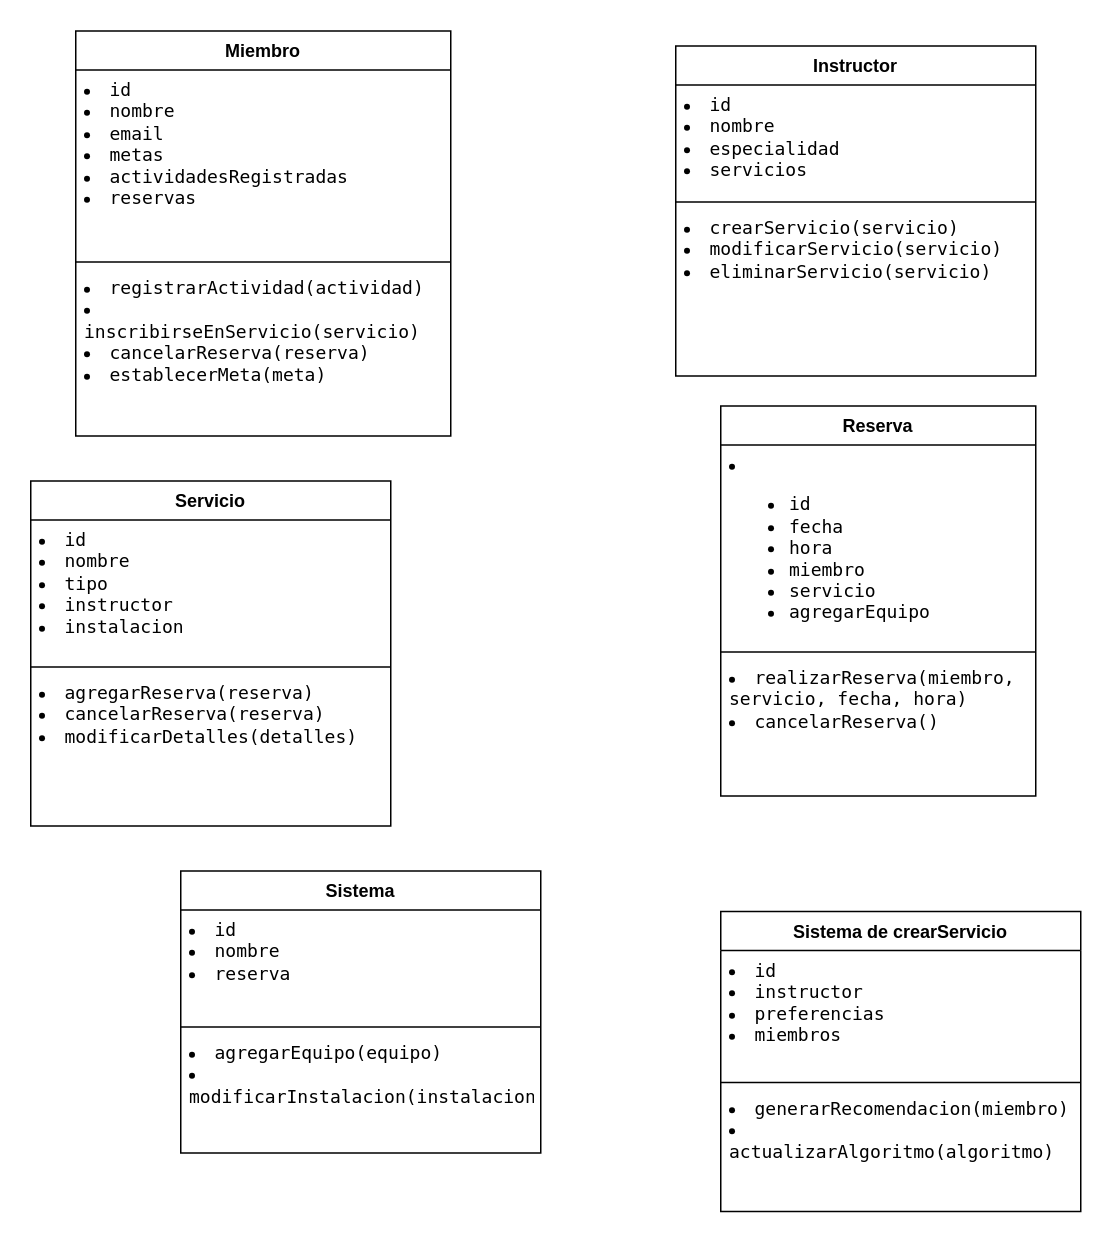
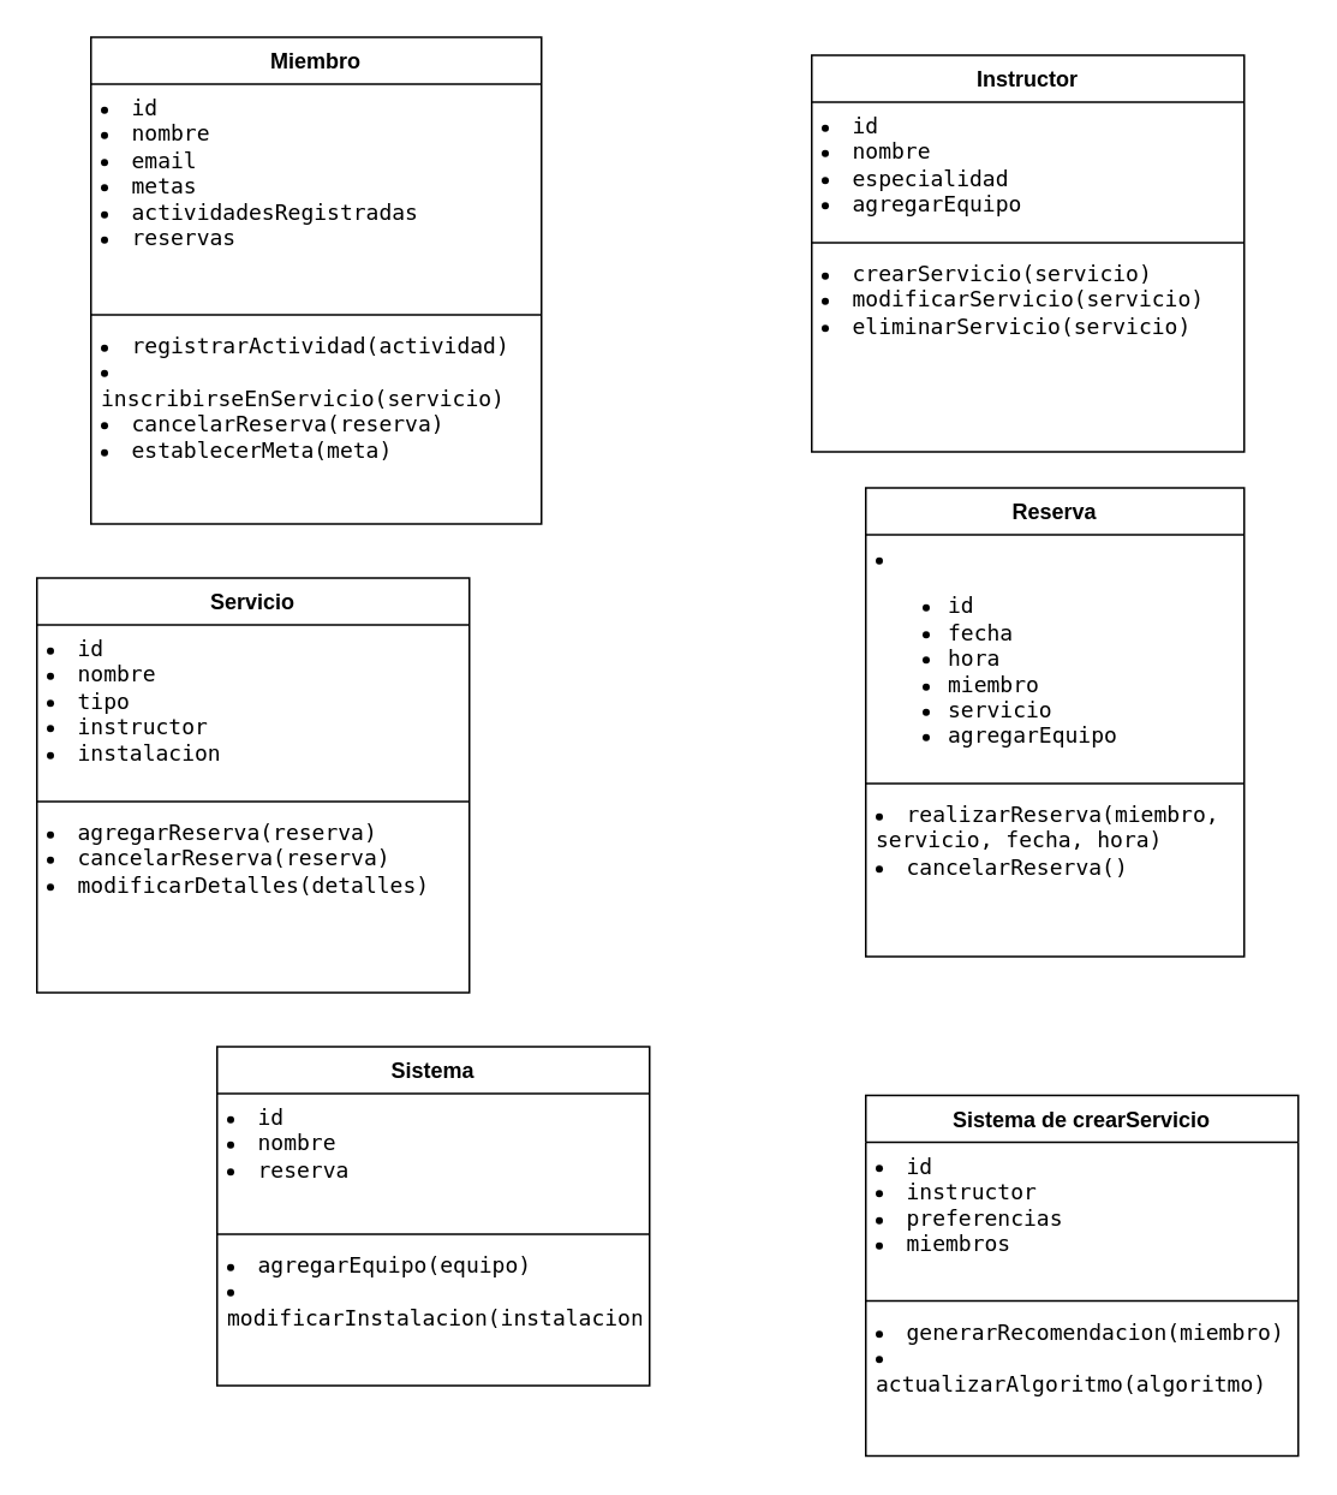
  <mxCell id="0" />
  <mxCell id="1" parent="0" />
  <mxCell id="2" value="Servicio" style="swimlane;fontStyle=1;align=center;verticalAlign=top;childLayout=stackLayout;horizontal=1;startSize=26;horizontalStack=0;resizeParent=1;resizeParentMax=0;resizeLast=0;collapsible=1;marginBottom=0;whiteSpace=wrap;html=1;" vertex="1" parent="1"><mxGeometry x="20" y="320" width="240" height="230" as="geometry" /></mxCell>
  <mxCell id="3" value="&lt;li&gt;&lt;code&gt;id&lt;/code&gt;&lt;/li&gt;&lt;li&gt;&lt;code&gt;nombre&lt;/code&gt;&lt;/li&gt;&lt;li&gt;&lt;code&gt;tipo&lt;/code&gt;&lt;/li&gt;&lt;li&gt;&lt;code&gt;instructor&lt;/code&gt;&lt;/li&gt;&lt;li&gt;&lt;code&gt;instalacion&lt;/code&gt;&lt;/li&gt;" style="text;strokeColor=none;fillColor=none;align=left;verticalAlign=top;spacingLeft=4;spacingRight=4;overflow=hidden;rotatable=0;points=[[0,0.5],[1,0.5]];portConstraint=eastwest;whiteSpace=wrap;html=1;" vertex="1" parent="2"><mxGeometry y="26" width="240" height="94" as="geometry" /></mxCell>
  <mxCell id="4" value="" style="line;strokeWidth=1;fillColor=none;align=left;verticalAlign=middle;spacingTop=-1;spacingLeft=3;spacingRight=3;rotatable=0;labelPosition=right;points=[];portConstraint=eastwest;strokeColor=inherit;" vertex="1" parent="2"><mxGeometry y="120" width="240" height="8" as="geometry" /></mxCell>
  <mxCell id="5" value="&lt;li&gt;&lt;code&gt;agregarReserva(reserva)&lt;/code&gt;&lt;/li&gt;&lt;li&gt;&lt;code&gt;cancelarReserva(reserva)&lt;/code&gt;&lt;/li&gt;&lt;li&gt;&lt;code&gt;modificarDetalles(detalles)&lt;/code&gt;&lt;/li&gt;" style="text;strokeColor=none;fillColor=none;align=left;verticalAlign=top;spacingLeft=4;spacingRight=4;overflow=hidden;rotatable=0;points=[[0,0.5],[1,0.5]];portConstraint=eastwest;whiteSpace=wrap;html=1;" vertex="1" parent="2"><mxGeometry y="128" width="240" height="102" as="geometry" /></mxCell>
  <mxCell id="6" value="Miembro" style="swimlane;fontStyle=1;align=center;verticalAlign=top;childLayout=stackLayout;horizontal=1;startSize=26;horizontalStack=0;resizeParent=1;resizeParentMax=0;resizeLast=0;collapsible=1;marginBottom=0;whiteSpace=wrap;html=1;" vertex="1" parent="1"><mxGeometry x="50" y="20" width="250" height="270" as="geometry" /></mxCell>
  <mxCell id="7" value="&lt;li&gt;&lt;code&gt;id&lt;/code&gt;&lt;/li&gt;&lt;li&gt;&lt;code&gt;nombre&lt;/code&gt;&lt;/li&gt;&lt;li&gt;&lt;code&gt;email&lt;/code&gt;&lt;/li&gt;&lt;li&gt;&lt;code&gt;metas&lt;/code&gt;&lt;/li&gt;&lt;li&gt;&lt;code&gt;actividadesRegistradas&lt;/code&gt;&lt;/li&gt;&lt;li&gt;&lt;code&gt;reservas&lt;/code&gt;&lt;/li&gt;" style="text;strokeColor=none;fillColor=none;align=left;verticalAlign=top;spacingLeft=4;spacingRight=4;overflow=hidden;rotatable=0;points=[[0,0.5],[1,0.5]];portConstraint=eastwest;whiteSpace=wrap;html=1;" vertex="1" parent="6"><mxGeometry y="26" width="250" height="124" as="geometry" /></mxCell>
  <mxCell id="8" value="" style="line;strokeWidth=1;fillColor=none;align=left;verticalAlign=middle;spacingTop=-1;spacingLeft=3;spacingRight=3;rotatable=0;labelPosition=right;points=[];portConstraint=eastwest;strokeColor=inherit;" vertex="1" parent="6"><mxGeometry y="150" width="250" height="8" as="geometry" /></mxCell>
  <mxCell id="9" value="&lt;li&gt;&lt;code&gt;registrarActividad(actividad)&lt;/code&gt;&lt;/li&gt;&lt;li&gt;&lt;code&gt;inscribirseEnServicio(servicio)&lt;/code&gt;&lt;/li&gt;&lt;li&gt;&lt;code&gt;cancelarReserva(reserva)&lt;/code&gt;&lt;/li&gt;&lt;li&gt;&lt;code&gt;establecerMeta(meta)&lt;/code&gt;&lt;/li&gt;" style="text;strokeColor=none;fillColor=none;align=left;verticalAlign=top;spacingLeft=4;spacingRight=4;overflow=hidden;rotatable=0;points=[[0,0.5],[1,0.5]];portConstraint=eastwest;whiteSpace=wrap;html=1;" vertex="1" parent="6"><mxGeometry y="158" width="250" height="112" as="geometry" /></mxCell>
  <mxCell id="10" value="Instructor" style="swimlane;fontStyle=1;align=center;verticalAlign=top;childLayout=stackLayout;horizontal=1;startSize=26;horizontalStack=0;resizeParent=1;resizeParentMax=0;resizeLast=0;collapsible=1;marginBottom=0;whiteSpace=wrap;html=1;" vertex="1" parent="1"><mxGeometry x="450" y="30" width="240" height="220" as="geometry" /></mxCell>
- <mxCell id="11" value="&lt;li&gt;&lt;code&gt;id&lt;/code&gt;&lt;/li&gt;&lt;li&gt;&lt;code&gt;nombre&lt;/code&gt;&lt;/li&gt;&lt;li&gt;&lt;code&gt;especialidad&lt;/code&gt;&lt;/li&gt;&lt;li&gt;&lt;code&gt;servicios&lt;/code&gt;&lt;/li&gt;" style="text;strokeColor=none;fillColor=none;align=left;verticalAlign=top;spacingLeft=4;spacingRight=4;overflow=hidden;rotatable=0;points=[[0,0.5],[1,0.5]];portConstraint=eastwest;whiteSpace=wrap;html=1;" vertex="1" parent="10"><mxGeometry y="26" width="240" height="74" as="geometry" /></mxCell>
+ <mxCell id="11" value="&lt;li&gt;&lt;code&gt;id&lt;/code&gt;&lt;/li&gt;&lt;li&gt;&lt;code&gt;nombre&lt;/code&gt;&lt;/li&gt;&lt;li&gt;&lt;code&gt;especialidad&lt;/code&gt;&lt;/li&gt;&lt;li&gt;&lt;code&gt;agregarEquipo&lt;/code&gt;&lt;/li&gt;" style="text;strokeColor=none;fillColor=none;align=left;verticalAlign=top;spacingLeft=4;spacingRight=4;overflow=hidden;rotatable=0;points=[[0,0.5],[1,0.5]];portConstraint=eastwest;whiteSpace=wrap;html=1;" vertex="1" parent="10"><mxGeometry y="26" width="240" height="74" as="geometry" /></mxCell>
  <mxCell id="12" value="" style="line;strokeWidth=1;fillColor=none;align=left;verticalAlign=middle;spacingTop=-1;spacingLeft=3;spacingRight=3;rotatable=0;labelPosition=right;points=[];portConstraint=eastwest;strokeColor=inherit;" vertex="1" parent="10"><mxGeometry y="100" width="240" height="8" as="geometry" /></mxCell>
  <mxCell id="13" value="&lt;li&gt;&lt;code&gt;crearServicio(servicio)&lt;/code&gt;&lt;/li&gt;&lt;li&gt;&lt;code&gt;modificarServicio(servicio)&lt;/code&gt;&lt;/li&gt;&lt;li&gt;&lt;code&gt;eliminarServicio(servicio)&lt;/code&gt;&lt;/li&gt;" style="text;strokeColor=none;fillColor=none;align=left;verticalAlign=top;spacingLeft=4;spacingRight=4;overflow=hidden;rotatable=0;points=[[0,0.5],[1,0.5]];portConstraint=eastwest;whiteSpace=wrap;html=1;" vertex="1" parent="10"><mxGeometry y="108" width="240" height="112" as="geometry" /></mxCell>
  <mxCell id="14" value="Reserva" style="swimlane;fontStyle=1;align=center;verticalAlign=top;childLayout=stackLayout;horizontal=1;startSize=26;horizontalStack=0;resizeParent=1;resizeParentMax=0;resizeLast=0;collapsible=1;marginBottom=0;whiteSpace=wrap;html=1;" vertex="1" parent="1"><mxGeometry x="480" y="270" width="210" height="260" as="geometry" /></mxCell>
  <mxCell id="15" value="&lt;li&gt;&lt;ul&gt;&lt;li&gt;&lt;code&gt;id&lt;/code&gt;&lt;/li&gt;&lt;li&gt;&lt;code&gt;fecha&lt;/code&gt;&lt;/li&gt;&lt;li&gt;&lt;code&gt;hora&lt;/code&gt;&lt;/li&gt;&lt;li&gt;&lt;code&gt;miembro&lt;/code&gt;&lt;/li&gt;&lt;li&gt;&lt;code&gt;servicio&lt;/code&gt;&lt;/li&gt;&lt;li&gt;&lt;code&gt;agregarEquipo&lt;/code&gt;&lt;/li&gt;&lt;/ul&gt;&lt;/li&gt;&lt;li&gt;&lt;p&gt;&lt;/p&gt;&lt;/li&gt;" style="text;strokeColor=none;fillColor=none;align=left;verticalAlign=top;spacingLeft=4;spacingRight=4;overflow=hidden;rotatable=0;points=[[0,0.5],[1,0.5]];portConstraint=eastwest;whiteSpace=wrap;html=1;" vertex="1" parent="14"><mxGeometry y="26" width="210" height="134" as="geometry" /></mxCell>
  <mxCell id="16" value="" style="line;strokeWidth=1;fillColor=none;align=left;verticalAlign=middle;spacingTop=-1;spacingLeft=3;spacingRight=3;rotatable=0;labelPosition=right;points=[];portConstraint=eastwest;strokeColor=inherit;" vertex="1" parent="14"><mxGeometry y="160" width="210" height="8" as="geometry" /></mxCell>
  <mxCell id="17" value="&lt;li&gt;&lt;code&gt;realizarReserva(miembro, servicio, fecha, hora)&lt;/code&gt;&lt;/li&gt;&lt;li&gt;&lt;code&gt;cancelarReserva()&lt;/code&gt;&lt;/li&gt;" style="text;strokeColor=none;fillColor=none;align=left;verticalAlign=top;spacingLeft=4;spacingRight=4;overflow=hidden;rotatable=0;points=[[0,0.5],[1,0.5]];portConstraint=eastwest;whiteSpace=wrap;html=1;" vertex="1" parent="14"><mxGeometry y="168" width="210" height="92" as="geometry" /></mxCell>
  <mxCell id="18" value="Sistema" style="swimlane;fontStyle=1;align=center;verticalAlign=top;childLayout=stackLayout;horizontal=1;startSize=26;horizontalStack=0;resizeParent=1;resizeParentMax=0;resizeLast=0;collapsible=1;marginBottom=0;whiteSpace=wrap;html=1;" vertex="1" parent="1"><mxGeometry x="120" y="580" width="240" height="188" as="geometry" /></mxCell>
  <mxCell id="19" value="&lt;li&gt;&lt;code&gt;id&lt;/code&gt;&lt;/li&gt;&lt;li&gt;&lt;code&gt;nombre&lt;/code&gt;&lt;/li&gt;&lt;li&gt;&lt;code&gt;reserva&lt;/code&gt;&lt;/li&gt;" style="text;strokeColor=none;fillColor=none;align=left;verticalAlign=top;spacingLeft=4;spacingRight=4;overflow=hidden;rotatable=0;points=[[0,0.5],[1,0.5]];portConstraint=eastwest;whiteSpace=wrap;html=1;" vertex="1" parent="18"><mxGeometry y="26" width="240" height="74" as="geometry" /></mxCell>
  <mxCell id="20" value="" style="line;strokeWidth=1;fillColor=none;align=left;verticalAlign=middle;spacingTop=-1;spacingLeft=3;spacingRight=3;rotatable=0;labelPosition=right;points=[];portConstraint=eastwest;strokeColor=inherit;" vertex="1" parent="18"><mxGeometry y="100" width="240" height="8" as="geometry" /></mxCell>
  <mxCell id="21" value="&lt;li&gt;&lt;code&gt;agregarEquipo(equipo)&lt;/code&gt;&lt;/li&gt;&lt;li&gt;&lt;code&gt;modificarInstalacion(instalacion)&lt;/code&gt;&lt;/li&gt;" style="text;strokeColor=none;fillColor=none;align=left;verticalAlign=top;spacingLeft=4;spacingRight=4;overflow=hidden;rotatable=0;points=[[0,0.5],[1,0.5]];portConstraint=eastwest;whiteSpace=wrap;html=1;" vertex="1" parent="18"><mxGeometry y="108" width="240" height="80" as="geometry" /></mxCell>
  <mxCell id="22" value="Sistema de crearServicio" style="swimlane;fontStyle=1;align=center;verticalAlign=top;childLayout=stackLayout;horizontal=1;startSize=26;horizontalStack=0;resizeParent=1;resizeParentMax=0;resizeLast=0;collapsible=1;marginBottom=0;whiteSpace=wrap;html=1;" vertex="1" parent="1"><mxGeometry x="480" y="607" width="240" height="200" as="geometry" /></mxCell>
  <mxCell id="23" value="&lt;li&gt;&lt;code&gt;id&lt;/code&gt;&lt;/li&gt;&lt;li&gt;&lt;code&gt;instructor&lt;/code&gt;&lt;/li&gt;&lt;li&gt;&lt;code&gt;preferencias&lt;/code&gt;&lt;/li&gt;&lt;li&gt;&lt;code&gt;miembros&lt;/code&gt;&lt;/li&gt;" style="text;strokeColor=none;fillColor=none;align=left;verticalAlign=top;spacingLeft=4;spacingRight=4;overflow=hidden;rotatable=0;points=[[0,0.5],[1,0.5]];portConstraint=eastwest;whiteSpace=wrap;html=1;" vertex="1" parent="22"><mxGeometry y="26" width="240" height="84" as="geometry" /></mxCell>
  <mxCell id="24" value="" style="line;strokeWidth=1;fillColor=none;align=left;verticalAlign=middle;spacingTop=-1;spacingLeft=3;spacingRight=3;rotatable=0;labelPosition=right;points=[];portConstraint=eastwest;strokeColor=inherit;" vertex="1" parent="22"><mxGeometry y="110" width="240" height="8" as="geometry" /></mxCell>
  <mxCell id="25" value="&lt;li&gt;&lt;code&gt;generarRecomendacion(miembro)&lt;/code&gt;&lt;/li&gt;&lt;li&gt;&lt;code&gt;actualizarAlgoritmo(algoritmo)&lt;/code&gt;&lt;/li&gt;" style="text;strokeColor=none;fillColor=none;align=left;verticalAlign=top;spacingLeft=4;spacingRight=4;overflow=hidden;rotatable=0;points=[[0,0.5],[1,0.5]];portConstraint=eastwest;whiteSpace=wrap;html=1;" vertex="1" parent="22"><mxGeometry y="118" width="240" height="82" as="geometry" /></mxCell>
